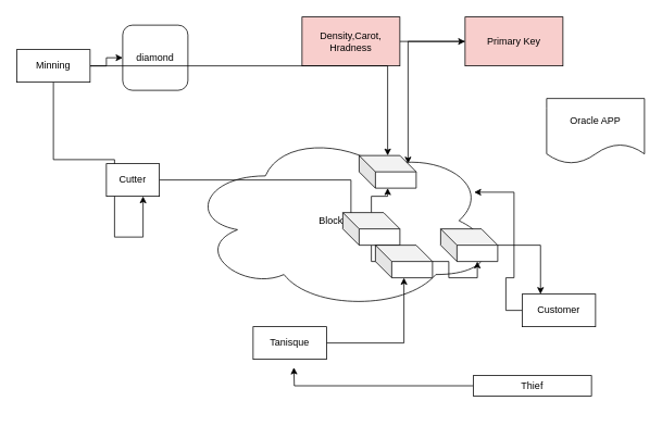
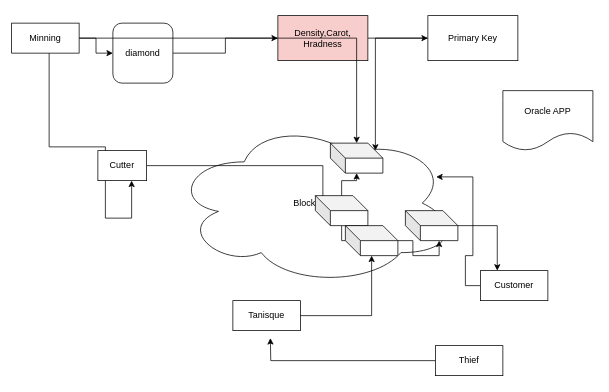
  <mxCell id="0" />
  <mxCell id="1" parent="0" />
+ <mxCell id="2" style="edgeStyle=orthogonalEdgeStyle;rounded=0;orthogonalLoop=1;jettySize=auto;html=1;" edge="1" parent="1" source="3" target="5"><mxGeometry relative="1" as="geometry" /></mxCell>
  <mxCell id="3" value="diamond" style="whiteSpace=wrap;html=1;aspect=fixed;rounded=1;" vertex="1" parent="1"><mxGeometry x="150" y="30" width="80" height="80" as="geometry" /></mxCell>
  <mxCell id="4" value="" style="edgeStyle=orthogonalEdgeStyle;rounded=0;orthogonalLoop=1;jettySize=auto;html=1;" edge="1" parent="1" source="5" target="7"><mxGeometry relative="1" as="geometry" /></mxCell>
  <mxCell id="5" value="Density,Carot, Hradness " style="rounded=0;whiteSpace=wrap;html=1;fillColor=#f8cecc;" vertex="1" parent="1"><mxGeometry x="370" y="20" width="120" height="60" as="geometry" /></mxCell>
  <mxCell id="6" style="edgeStyle=orthogonalEdgeStyle;rounded=0;orthogonalLoop=1;jettySize=auto;html=1;entryX=0;entryY=0;entryDx=60;entryDy=10;entryPerimeter=0;" edge="1" parent="1" source="7" target="19"><mxGeometry relative="1" as="geometry" /></mxCell>
- <mxCell id="7" value="Primary Key " style="rounded=0;whiteSpace=wrap;html=1;fillColor=#f8cecc;" vertex="1" parent="1"><mxGeometry x="570" y="20" width="120" height="60" as="geometry" /></mxCell>
+ <mxCell id="7" value="Primary Key " style="rounded=0;whiteSpace=wrap;html=1;" vertex="1" parent="1"><mxGeometry x="570" y="20" width="120" height="60" as="geometry" /></mxCell>
  <mxCell id="8" value="Blockchain " style="ellipse;shape=cloud;whiteSpace=wrap;html=1;" vertex="1" parent="1"><mxGeometry x="230" y="160" width="380" height="220" as="geometry" /></mxCell>
  <mxCell id="9" style="edgeStyle=orthogonalEdgeStyle;rounded=0;orthogonalLoop=1;jettySize=auto;html=1;" edge="1" parent="1" source="12" target="3"><mxGeometry relative="1" as="geometry" /></mxCell>
  <mxCell id="10" style="edgeStyle=orthogonalEdgeStyle;rounded=0;orthogonalLoop=1;jettySize=auto;html=1;" edge="1" parent="1" source="12" target="14"><mxGeometry relative="1" as="geometry"><mxPoint x="90" y="290" as="targetPoint" /><Array as="points"><mxPoint x="65" y="195" /><mxPoint x="140" y="195" /><mxPoint x="140" y="290" /><mxPoint x="175" y="290" /></Array></mxGeometry></mxCell>
  <mxCell id="11" style="edgeStyle=orthogonalEdgeStyle;rounded=0;orthogonalLoop=1;jettySize=auto;html=1;" edge="1" parent="1" source="12" target="19"><mxGeometry relative="1" as="geometry" /></mxCell>
- <mxCell id="12" value="Minning " style="rounded=0;whiteSpace=wrap;html=1;" vertex="1" parent="1"><mxGeometry x="20" y="60" width="90" height="40" as="geometry" /></mxCell>
+ <mxCell id="12" value="Minning " style="rounded=0;whiteSpace=wrap;html=1;" vertex="1" parent="1"><mxGeometry x="15" y="30" width="90" height="40" as="geometry" /></mxCell>
  <mxCell id="13" style="edgeStyle=orthogonalEdgeStyle;rounded=0;orthogonalLoop=1;jettySize=auto;html=1;entryX=0;entryY=0;entryDx=10;entryDy=30;entryPerimeter=0;" edge="1" parent="1" source="14" target="23"><mxGeometry relative="1" as="geometry" /></mxCell>
  <mxCell id="14" value="Cutter " style="rounded=0;whiteSpace=wrap;html=1;" vertex="1" parent="1"><mxGeometry x="130" y="200" width="65" height="40" as="geometry" /></mxCell>
  <mxCell id="15" style="edgeStyle=orthogonalEdgeStyle;rounded=0;orthogonalLoop=1;jettySize=auto;html=1;" edge="1" parent="1" source="16" target="25"><mxGeometry relative="1" as="geometry" /></mxCell>
  <mxCell id="16" value="Tanisque " style="rounded=0;whiteSpace=wrap;html=1;" vertex="1" parent="1"><mxGeometry x="310" y="400" width="90" height="40" as="geometry" /></mxCell>
  <mxCell id="17" style="edgeStyle=orthogonalEdgeStyle;rounded=0;orthogonalLoop=1;jettySize=auto;html=1;entryX=0.924;entryY=0.341;entryDx=0;entryDy=0;entryPerimeter=0;" edge="1" parent="1" source="18" target="8"><mxGeometry relative="1" as="geometry" /></mxCell>
  <mxCell id="18" value="Customer " style="rounded=0;whiteSpace=wrap;html=1;" vertex="1" parent="1"><mxGeometry x="640" y="360" width="90" height="40" as="geometry" /></mxCell>
  <mxCell id="19" value="" style="shape=cube;whiteSpace=wrap;html=1;boundedLbl=1;backgroundOutline=1;darkOpacity=0.05;darkOpacity2=0.1;" vertex="1" parent="1"><mxGeometry x="440" y="190" width="70" height="40" as="geometry" /></mxCell>
  <mxCell id="20" value="Oracle APP " style="shape=document;whiteSpace=wrap;html=1;boundedLbl=1;" vertex="1" parent="1"><mxGeometry x="670" y="120" width="120" height="80" as="geometry" /></mxCell>
  <mxCell id="21" value="" style="edgeStyle=orthogonalEdgeStyle;rounded=0;orthogonalLoop=1;jettySize=auto;html=1;" edge="1" parent="1" source="23" target="19"><mxGeometry relative="1" as="geometry" /></mxCell>
  <mxCell id="22" style="edgeStyle=orthogonalEdgeStyle;rounded=0;orthogonalLoop=1;jettySize=auto;html=1;entryX=0;entryY=0;entryDx=50;entryDy=0;entryPerimeter=0;" edge="1" parent="1" source="23" target="25"><mxGeometry relative="1" as="geometry" /></mxCell>
  <mxCell id="23" value="" style="shape=cube;whiteSpace=wrap;html=1;boundedLbl=1;backgroundOutline=1;darkOpacity=0.05;darkOpacity2=0.1;" vertex="1" parent="1"><mxGeometry x="420" y="260" width="70" height="40" as="geometry" /></mxCell>
  <mxCell id="24" style="edgeStyle=orthogonalEdgeStyle;rounded=0;orthogonalLoop=1;jettySize=auto;html=1;entryX=0;entryY=0;entryDx=45;entryDy=40;entryPerimeter=0;" edge="1" parent="1" source="25" target="27"><mxGeometry relative="1" as="geometry" /></mxCell>
  <mxCell id="25" value="" style="shape=cube;whiteSpace=wrap;html=1;boundedLbl=1;backgroundOutline=1;darkOpacity=0.05;darkOpacity2=0.1;" vertex="1" parent="1"><mxGeometry x="460" y="300" width="70" height="40" as="geometry" /></mxCell>
  <mxCell id="26" style="edgeStyle=orthogonalEdgeStyle;rounded=0;orthogonalLoop=1;jettySize=auto;html=1;entryX=0.25;entryY=0;entryDx=0;entryDy=0;" edge="1" parent="1" source="27" target="18"><mxGeometry relative="1" as="geometry" /></mxCell>
  <mxCell id="27" value="" style="shape=cube;whiteSpace=wrap;html=1;boundedLbl=1;backgroundOutline=1;darkOpacity=0.05;darkOpacity2=0.1;" vertex="1" parent="1"><mxGeometry x="540" y="280" width="70" height="40" as="geometry" /></mxCell>
  <mxCell id="28" style="edgeStyle=orthogonalEdgeStyle;rounded=0;orthogonalLoop=1;jettySize=auto;html=1;" edge="1" parent="1" source="29"><mxGeometry relative="1" as="geometry"><mxPoint x="360" y="450" as="targetPoint" /></mxGeometry></mxCell>
- <mxCell id="29" value="Thief " style="rounded=0;whiteSpace=wrap;html=1;" vertex="1" parent="1"><mxGeometry x="580" y="460" width="145" height="25" as="geometry" /></mxCell>
+ <mxCell id="29" value="Thief " style="rounded=0;whiteSpace=wrap;html=1;" vertex="1" parent="1"><mxGeometry x="580" y="460" width="90" height="40" as="geometry" /></mxCell>
